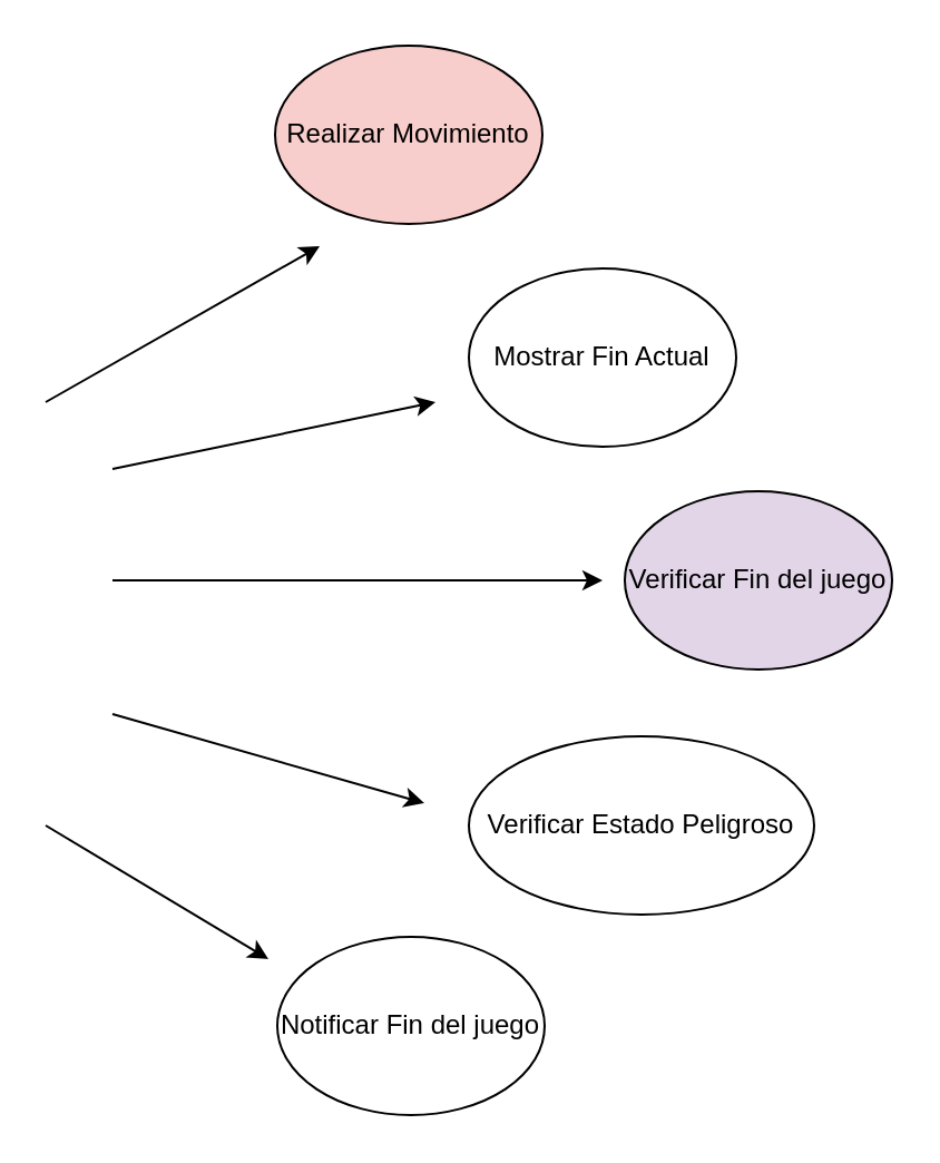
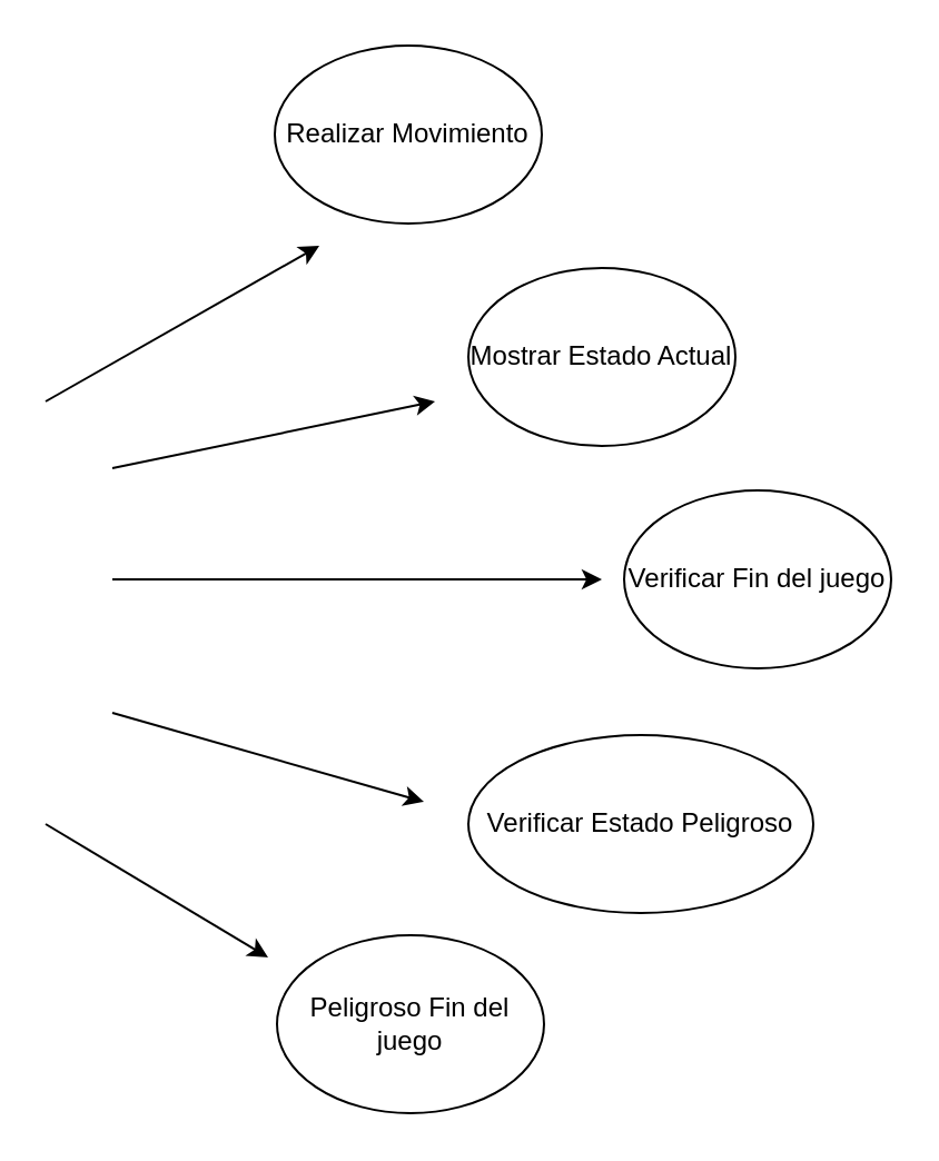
  <mxCell id="0" />
  <mxCell id="1" parent="0" />
- <mxCell id="2" value="Realizar Movimiento" style="ellipse;whiteSpace=wrap;html=1;fillColor=#f8cecc;" parent="1" vertex="1"><mxGeometry x="123" y="20" width="120" height="80" as="geometry" /></mxCell>
- <mxCell id="3" value="Mostrar Fin Actual" style="ellipse;whiteSpace=wrap;html=1;" parent="1" vertex="1"><mxGeometry x="210" y="120" width="120" height="80" as="geometry" /></mxCell>
- <mxCell id="4" value="Verificar Fin del juego" style="ellipse;whiteSpace=wrap;html=1;fillColor=#e1d5e7;" parent="1" vertex="1"><mxGeometry x="280" y="220" width="120" height="80" as="geometry" /></mxCell>
+ <mxCell id="2" value="Realizar Movimiento" style="ellipse;whiteSpace=wrap;html=1;" parent="1" vertex="1"><mxGeometry x="123" y="20" width="120" height="80" as="geometry" /></mxCell>
+ <mxCell id="3" value="Mostrar Estado Actual" style="ellipse;whiteSpace=wrap;html=1;" parent="1" vertex="1"><mxGeometry x="210" y="120" width="120" height="80" as="geometry" /></mxCell>
+ <mxCell id="4" value="Verificar Fin del juego" style="ellipse;whiteSpace=wrap;html=1;" parent="1" vertex="1"><mxGeometry x="280" y="220" width="120" height="80" as="geometry" /></mxCell>
  <mxCell id="5" value="" style="endArrow=classic;html=1;rounded=0;entryX=0;entryY=0.625;entryDx=0;entryDy=0;entryPerimeter=0;" parent="1" edge="1"><mxGeometry width="50" height="50" relative="1" as="geometry"><mxPoint x="20" y="180" as="sourcePoint" /><mxPoint x="143" y="110" as="targetPoint" /></mxGeometry></mxCell>
  <mxCell id="6" value="" style="endArrow=classic;html=1;rounded=0;" parent="1" edge="1"><mxGeometry width="50" height="50" relative="1" as="geometry"><mxPoint x="50" y="210" as="sourcePoint" /><mxPoint x="195" y="180" as="targetPoint" /></mxGeometry></mxCell>
  <mxCell id="7" value="" style="endArrow=classic;html=1;rounded=0;" parent="1" edge="1"><mxGeometry width="50" height="50" relative="1" as="geometry"><mxPoint x="50" y="260" as="sourcePoint" /><mxPoint x="270" y="260" as="targetPoint" /></mxGeometry></mxCell>
  <mxCell id="8" value="Verificar Estado Peligroso" style="ellipse;whiteSpace=wrap;html=1;" vertex="1" parent="1"><mxGeometry x="210" y="330" width="155" height="80" as="geometry" /></mxCell>
- <mxCell id="9" value="Notificar Fin del juego" style="ellipse;whiteSpace=wrap;html=1;" vertex="1" parent="1"><mxGeometry x="124" y="420" width="120" height="80" as="geometry" /></mxCell>
+ <mxCell id="9" value="Peligroso Fin del juego" style="ellipse;whiteSpace=wrap;html=1;" vertex="1" parent="1"><mxGeometry x="124" y="420" width="120" height="80" as="geometry" /></mxCell>
  <mxCell id="10" value="" style="endArrow=classic;html=1;rounded=0;" edge="1" parent="1"><mxGeometry width="50" height="50" relative="1" as="geometry"><mxPoint x="50" y="320" as="sourcePoint" /><mxPoint x="190" y="360" as="targetPoint" /></mxGeometry></mxCell>
  <mxCell id="11" value="" style="endArrow=classic;html=1;rounded=0;" edge="1" parent="1"><mxGeometry width="50" height="50" relative="1" as="geometry"><mxPoint x="20" y="370" as="sourcePoint" /><mxPoint x="120" y="430" as="targetPoint" /></mxGeometry></mxCell>
